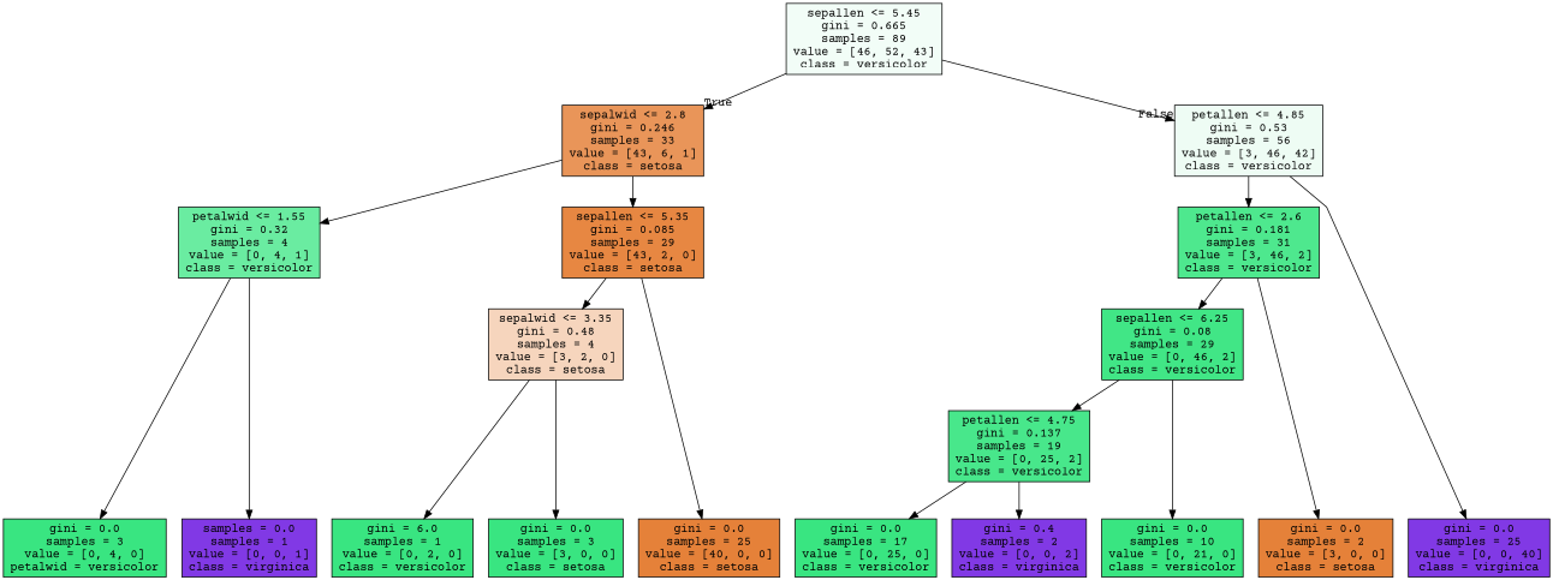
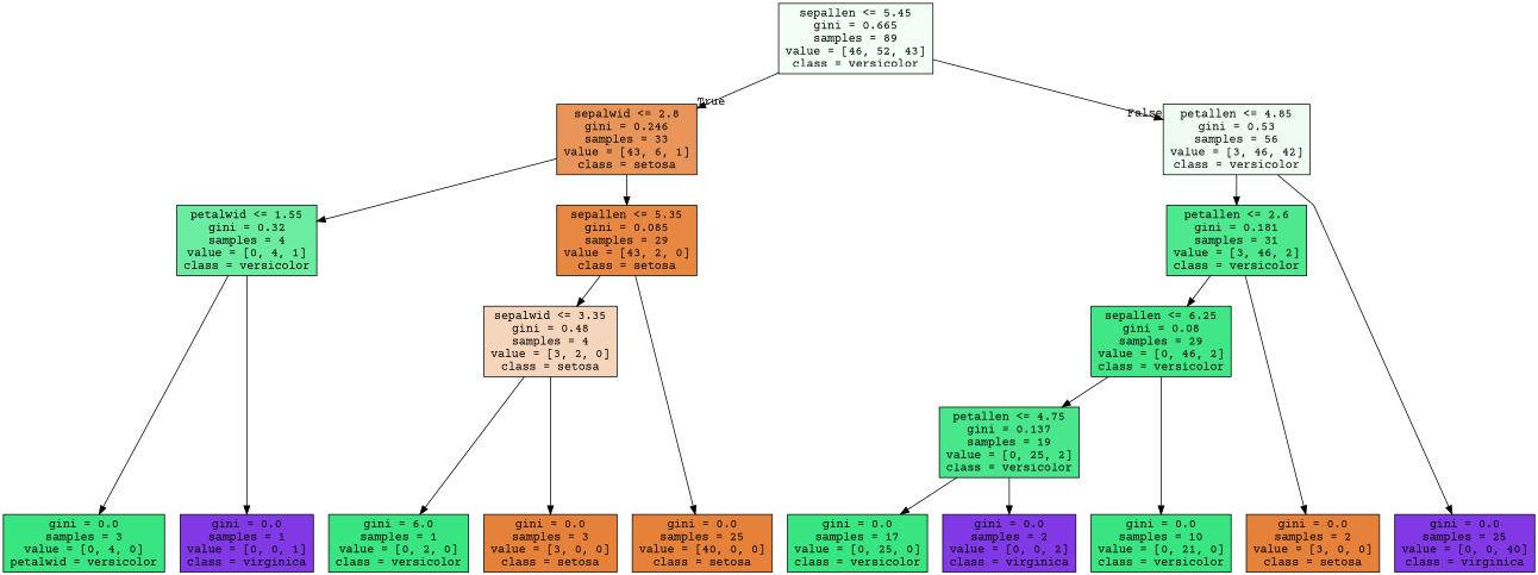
  digraph {
    fontname="Courier Prime"
    ranksep=equally
    splines=polyline
    node [color=black fillcolor="#39e581ff" fontname="Courier Prime" shape=box style=filled]
    edge [fontname="Courier Prime"]
    n1 [fillcolor="#39e58110" label="sepallen <= 5.45\ngini = 0.665\nsamples = 89\nvalue = [46, 52, 43]\nclass = versicolor"]
    n2 [fillcolor="#e58139d6" label="sepalwid <= 2.8\ngini = 0.246\nsamples = 33\nvalue = [43, 6, 1]\nclass = setosa"]
    n3 [fillcolor="#39e58115" label="petallen <= 4.85\ngini = 0.53\nsamples = 56\nvalue = [3, 46, 42]\nclass = versicolor"]
    n4 [fillcolor="#39e581bf" label="petalwid <= 1.55\ngini = 0.32\nsamples = 4\nvalue = [0, 4, 1]\nclass = versicolor"]
    n5 [fillcolor="#e58139f3" label="sepallen <= 5.35\ngini = 0.085\nsamples = 29\nvalue = [43, 2, 0]\nclass = setosa"]
    n6 [fillcolor="#39e581e4" label="petallen <= 2.6\ngini = 0.181\nsamples = 31\nvalue = [3, 46, 2]\nclass = versicolor"]
    n7 [fillcolor="#e5813955" label="sepalwid <= 3.35\ngini = 0.48\nsamples = 4\nvalue = [3, 2, 0]\nclass = setosa"]
    n8 [fillcolor="#39e581f4" label="sepallen <= 6.25\ngini = 0.08\nsamples = 29\nvalue = [0, 46, 2]\nclass = versicolor"]
    n9 [fillcolor="#39e581eb" label="petallen <= 4.75\ngini = 0.137\nsamples = 19\nvalue = [0, 25, 2]\nclass = versicolor"]
    n10 [label="gini = 0.0\nsamples = 3\nvalue = [0, 4, 0]\npetalwid = versicolor"]
-   n11 [fillcolor="#8139e5ff" label="samples = 0.0\nsamples = 1\nvalue = [0, 0, 1]\nclass = virginica"]
+   n11 [fillcolor="#8139e5ff" label="gini = 0.0\nsamples = 1\nvalue = [0, 0, 1]\nclass = virginica"]
    n12 [fillcolor="#e58139ff" label="gini = 0.0\nsamples = 25\nvalue = [40, 0, 0]\nclass = setosa"]
    n13 [label="gini = 6.0\nsamples = 1\nvalue = [0, 2, 0]\nclass = versicolor"]
-   n14 [label="gini = 0.0\nsamples = 3\nvalue = [3, 0, 0]\nclass = setosa"]
+   n14 [fillcolor="#e58139ff" label="gini = 0.0\nsamples = 3\nvalue = [3, 0, 0]\nclass = setosa"]
    n15 [fillcolor="#e58139ff" label="gini = 0.0\nsamples = 2\nvalue = [3, 0, 0]\nclass = setosa"]
    n16 [label="gini = 0.0\nsamples = 17\nvalue = [0, 25, 0]\nclass = versicolor"]
-   n17 [fillcolor="#8139e5ff" label="gini = 0.4\nsamples = 2\nvalue = [0, 0, 2]\nclass = virginica"]
+   n17 [fillcolor="#8139e5ff" label="gini = 0.0\nsamples = 2\nvalue = [0, 0, 2]\nclass = virginica"]
    n18 [label="gini = 0.0\nsamples = 10\nvalue = [0, 21, 0]\nclass = versicolor"]
    n19 [fillcolor="#8139e5ff" label="gini = 0.0\nsamples = 25\nvalue = [0, 0, 40]\nclass = virginica"]
    subgraph sub_1 {
      rank=same
      n1
    }
    subgraph sub_2 {
      rank=same
      n2
      n3
    }
    subgraph sub_3 {
      rank=same
      n4
      n5
      n6
    }
    subgraph sub_4 {
      rank=same
      n7
      n8
    }
    subgraph sub_5 {
      rank=same
      n9
    }
    subgraph sub_6 {
      rank=same
      n10
      n11
      n12
      n13
      n14
      n15
      n16
      n17
      n18
      n19
    }
    n1 -> n2 [headlabel=True labelangle=45 labeldistance=2.5]
    n1 -> n3 [headlabel=False labelangle=-45 labeldistance=2.5]
    n2 -> n4
    n2 -> n5
    n3 -> n6
    n3 -> n19
    n4 -> n10
    n4 -> n11
    n5 -> n7
    n5 -> n12
    n6 -> n8
    n6 -> n15
    n7 -> n13
    n7 -> n14
    n8 -> n9
    n8 -> n18
    n9 -> n16
    n9 -> n17
  }
